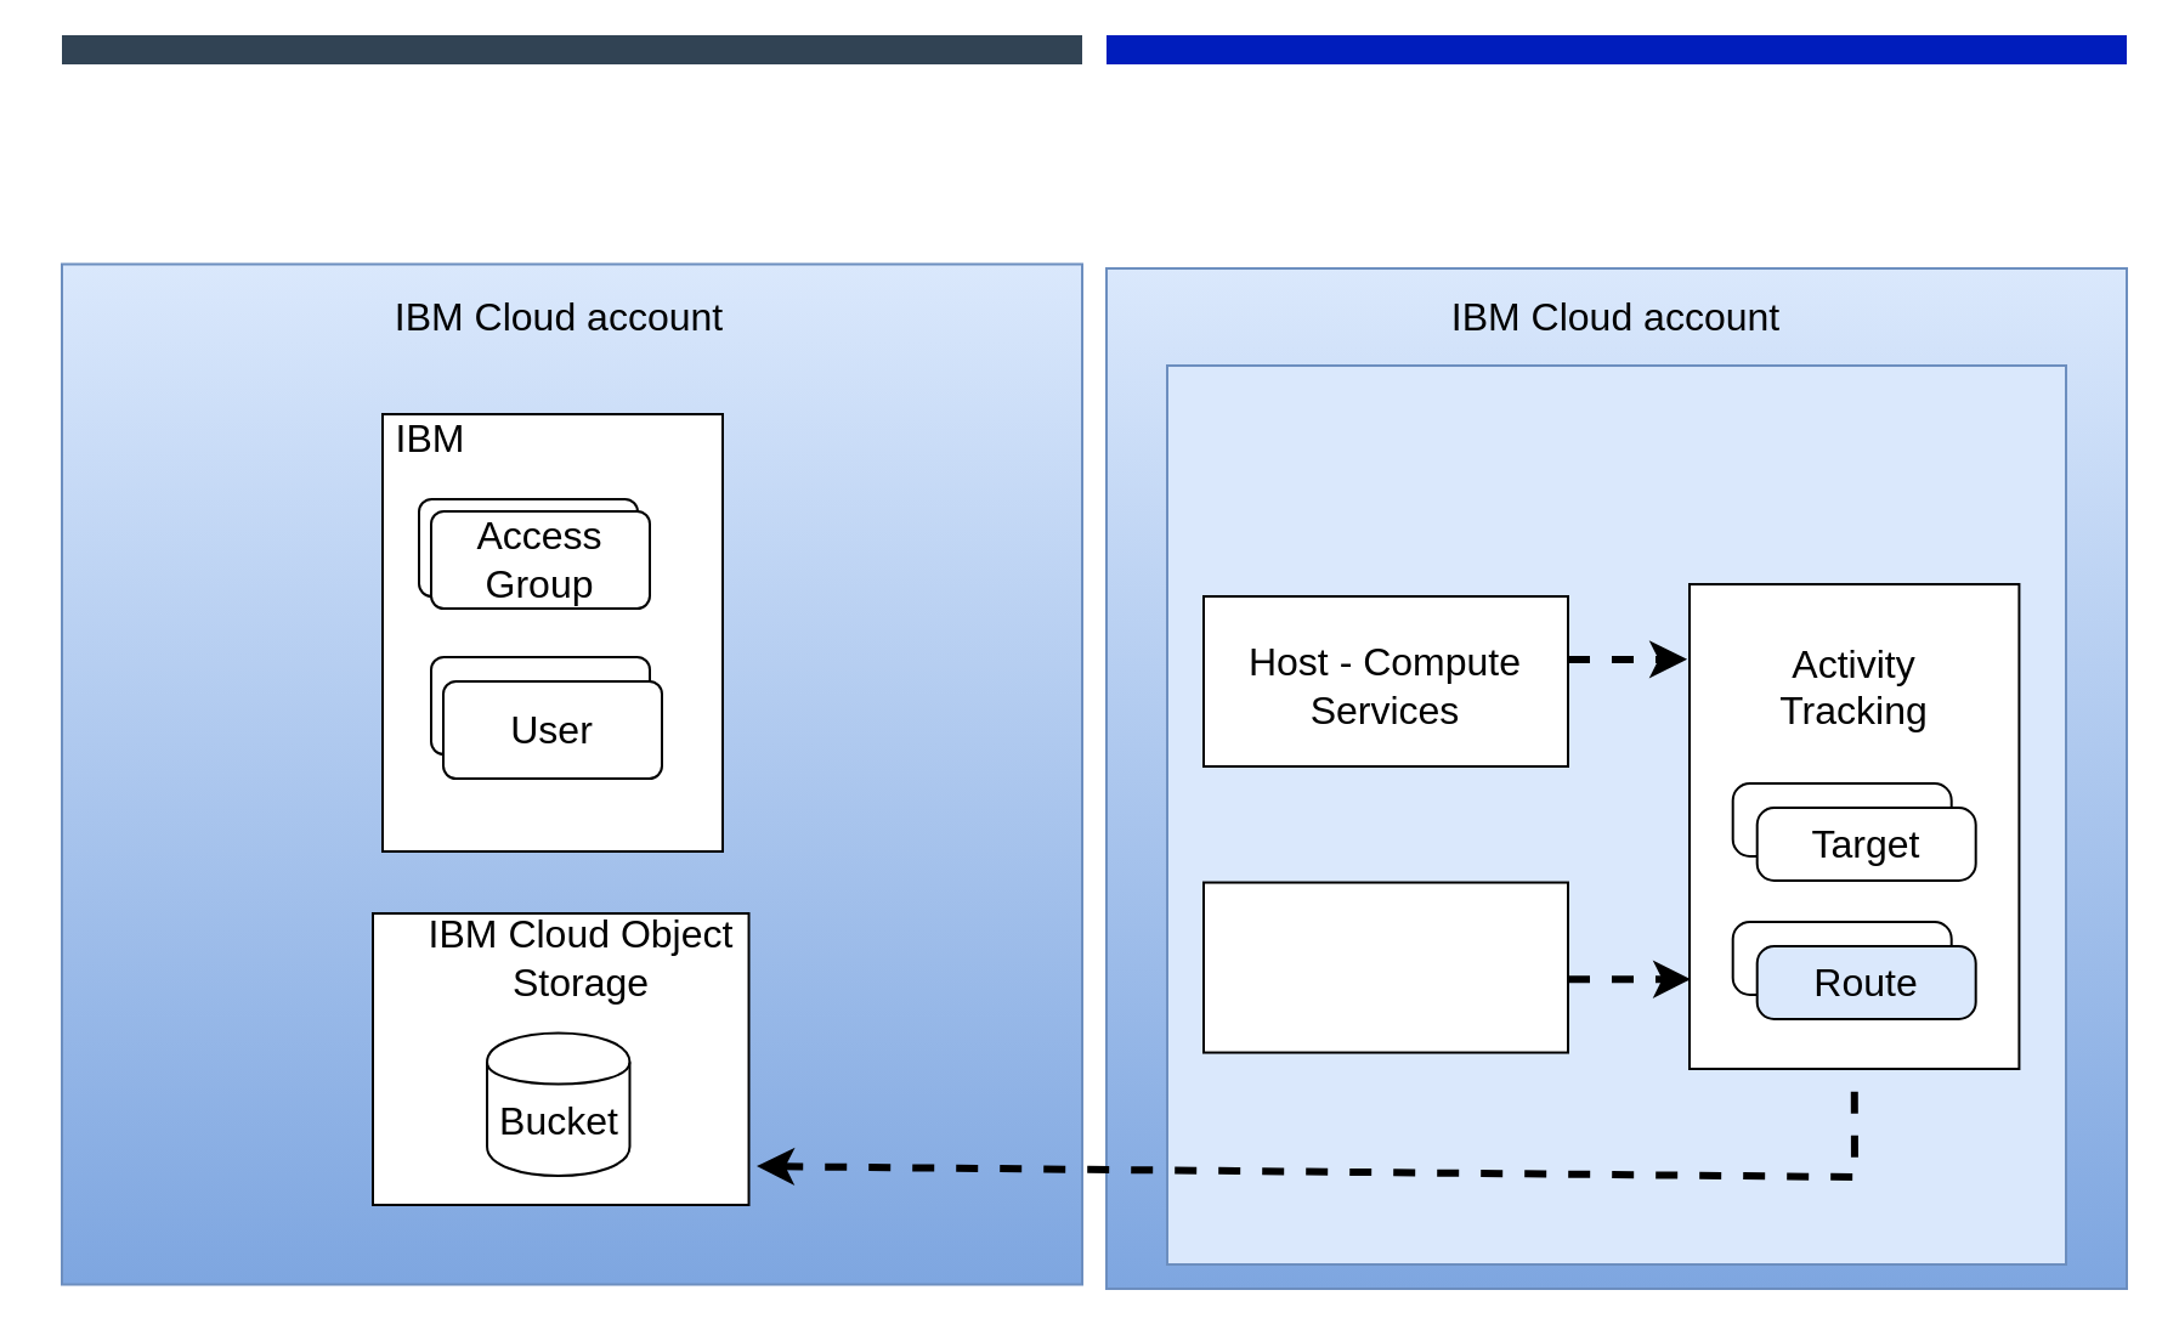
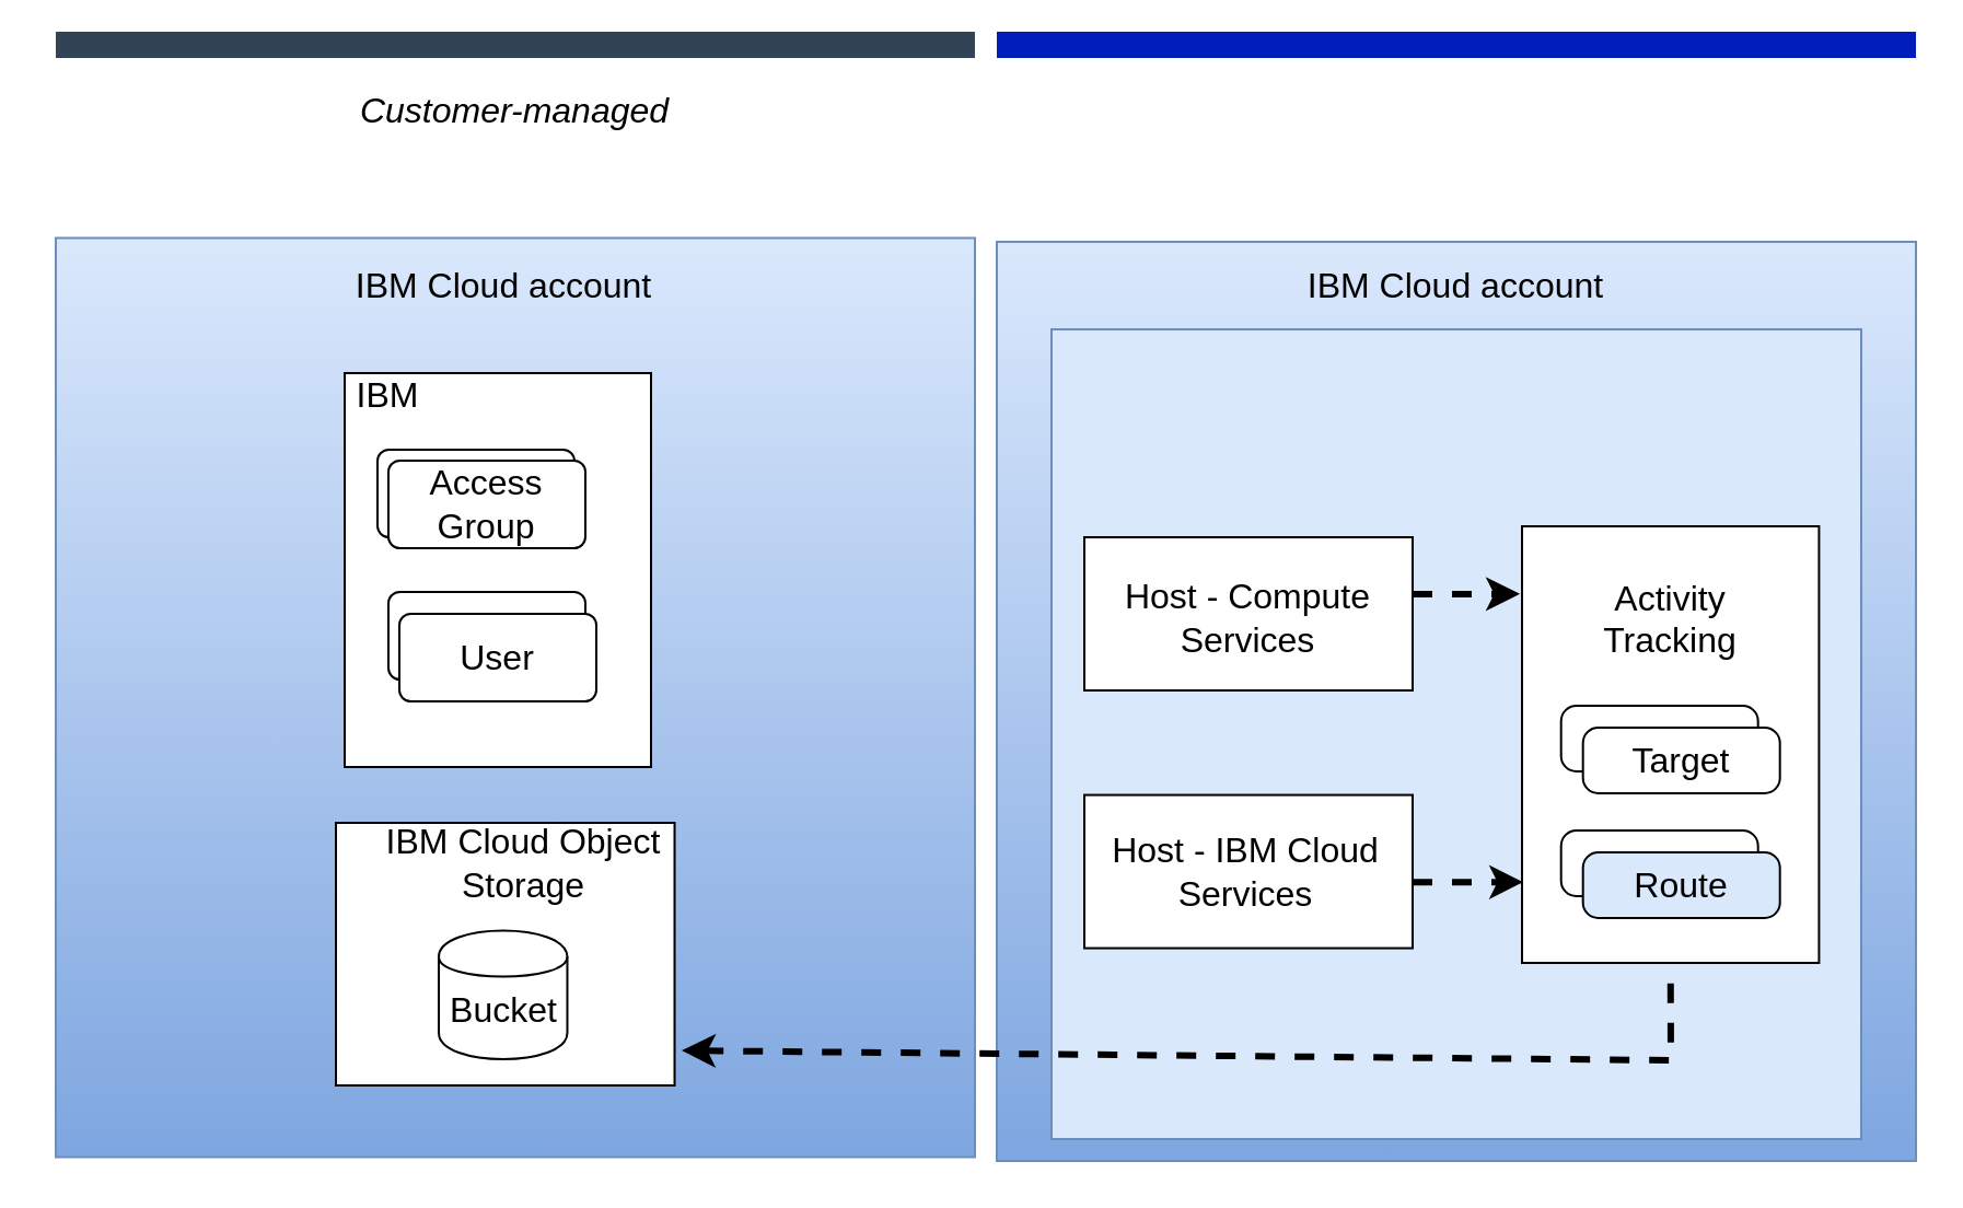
  <mxCell id="0" />
  <mxCell id="1" parent="0" />
  <mxCell id="2" value="" style="whiteSpace=wrap;html=1;aspect=fixed;fontSize=16;fillColor=#dae8fc;strokeColor=#6c8ebf;gradientColor=#7ea6e0;" parent="1" vertex="1"><mxGeometry x="455" y="110" width="420" height="420" as="geometry" /></mxCell>
  <mxCell id="3" value="" style="whiteSpace=wrap;html=1;aspect=fixed;fontSize=16;fillColor=#dae8fc;strokeColor=#6c8ebf;" parent="1" vertex="1"><mxGeometry x="480" y="150" width="370" height="370" as="geometry" /></mxCell>
  <mxCell id="4" value="" style="endArrow=none;html=1;strokeColor=#314354;strokeWidth=12;fillColor=#647687;" parent="1" edge="1"><mxGeometry width="50" height="50" relative="1" as="geometry"><mxPoint x="25" y="20" as="sourcePoint" /><mxPoint x="445" y="20" as="targetPoint" /></mxGeometry></mxCell>
  <mxCell id="5" value="" style="endArrow=none;html=1;strokeColor=#001DBC;strokeWidth=12;fillColor=#0050ef;" parent="1" edge="1"><mxGeometry width="50" height="50" relative="1" as="geometry"><mxPoint x="455" y="20" as="sourcePoint" /><mxPoint x="875" y="20" as="targetPoint" /></mxGeometry></mxCell>
  <mxCell id="6" value="" style="whiteSpace=wrap;html=1;aspect=fixed;fillColor=#dae8fc;strokeColor=#6c8ebf;gradientColor=#7ea6e0;" parent="1" vertex="1"><mxGeometry x="25" y="108.25" width="420" height="420" as="geometry" /></mxCell>
  <mxCell id="7" value="&lt;font style=&quot;font-size: 16px&quot;&gt;IBM Cloud account&lt;/font&gt; " style="text;html=1;strokeColor=none;fillColor=none;align=center;verticalAlign=middle;whiteSpace=wrap;rounded=0;" parent="1" vertex="1"><mxGeometry x="20" y="120" width="420" height="20" as="geometry" /></mxCell>
  <mxCell id="8" value="" style="rounded=0;whiteSpace=wrap;html=1;" parent="1" vertex="1"><mxGeometry x="157" y="170" width="140" height="180" as="geometry" /></mxCell>
  <mxCell id="9" value="&lt;font style=&quot;font-size: 16px&quot;&gt;IBM&lt;/font&gt;" style="text;html=1;strokeColor=none;fillColor=none;align=center;verticalAlign=middle;whiteSpace=wrap;rounded=0;" parent="1" vertex="1"><mxGeometry x="157" y="170" width="40" height="20" as="geometry" /></mxCell>
  <mxCell id="10" value="Access Group" style="rounded=1;whiteSpace=wrap;html=1;arcSize=13;" parent="1" vertex="1"><mxGeometry x="172" y="205" width="90" height="40" as="geometry" /></mxCell>
  <mxCell id="11" value="&lt;font style=&quot;font-size: 16px&quot;&gt;Access Group&lt;/font&gt;" style="rounded=1;whiteSpace=wrap;html=1;arcSize=13;" parent="1" vertex="1"><mxGeometry x="177" y="210" width="90" height="40" as="geometry" /></mxCell>
  <mxCell id="12" value="User" style="rounded=1;whiteSpace=wrap;html=1;arcSize=13;" parent="1" vertex="1"><mxGeometry x="177" y="270" width="90" height="40" as="geometry" /></mxCell>
  <mxCell id="13" value="&lt;font style=&quot;font-size: 16px&quot;&gt;User&lt;/font&gt;" style="rounded=1;whiteSpace=wrap;html=1;arcSize=13;" parent="1" vertex="1"><mxGeometry x="182" y="280" width="90" height="40" as="geometry" /></mxCell>
+ <mxCell id="14" value="Customer-managed" style="text;html=1;strokeColor=none;fillColor=none;align=center;verticalAlign=middle;whiteSpace=wrap;rounded=0;fontSize=16;fontStyle=2" parent="1" vertex="1"><mxGeometry x="25" y="40" width="420" height="20" as="geometry" /></mxCell>
  <mxCell id="15" value="&lt;font style=&quot;font-size: 16px&quot;&gt;IBM Cloud account&lt;/font&gt; " style="text;html=1;strokeColor=none;fillColor=none;align=center;verticalAlign=middle;whiteSpace=wrap;rounded=0;" parent="1" vertex="1"><mxGeometry x="455" y="120" width="420" height="20" as="geometry" /></mxCell>
  <mxCell id="16" value="" style="endArrow=classic;html=1;dashed=1;strokeColor=#000000;strokeWidth=15;fontSize=16;opacity=0;" parent="1" edge="1"><mxGeometry width="50" height="50" relative="1" as="geometry"><mxPoint x="415" y="480" as="sourcePoint" /><mxPoint x="465" y="430" as="targetPoint" /></mxGeometry></mxCell>
  <mxCell id="17" value="" style="endArrow=none;dashed=1;html=1;strokeColor=#000000;strokeWidth=15;fontSize=16;opacity=0;" parent="1" edge="1"><mxGeometry width="50" height="50" relative="1" as="geometry"><mxPoint x="415" y="470" as="sourcePoint" /><mxPoint x="465" y="420" as="targetPoint" /></mxGeometry></mxCell>
  <mxCell id="18" value="" style="rounded=0;whiteSpace=wrap;html=1;" parent="1" vertex="1"><mxGeometry x="153" y="375.5" width="154.76" height="120" as="geometry" /></mxCell>
  <mxCell id="19" value="IBM Cloud Object Storage" style="text;html=1;strokeColor=none;fillColor=none;align=center;verticalAlign=middle;whiteSpace=wrap;rounded=0;fontSize=16;" parent="1" vertex="1"><mxGeometry x="174.38" y="384" width="130" height="20" as="geometry" /></mxCell>
  <mxCell id="20" value="" style="shape=cylinder;whiteSpace=wrap;html=1;boundedLbl=1;backgroundOutline=1;fontSize=16;" parent="1" vertex="1"><mxGeometry x="200.02" y="424.78" width="58.72" height="58.72" as="geometry" /></mxCell>
  <mxCell id="21" value="Bucket" style="text;html=1;strokeColor=none;fillColor=none;align=center;verticalAlign=middle;whiteSpace=wrap;rounded=0;fontSize=16;" parent="1" vertex="1"><mxGeometry x="186.63" y="451" width="85.5" height="20" as="geometry" /></mxCell>
  <mxCell id="22" value="" style="edgeStyle=orthogonalEdgeStyle;rounded=0;orthogonalLoop=1;jettySize=auto;html=1;endArrow=classic;endFill=1;strokeWidth=3;entryX=0.004;entryY=0.815;entryDx=0;entryDy=0;dashed=1;entryPerimeter=0;exitX=1;exitY=0.569;exitDx=0;exitDy=0;exitPerimeter=0;" parent="1" target="25" edge="1" source="35"><mxGeometry relative="1" as="geometry"><mxPoint x="385" y="403" as="sourcePoint" /><mxPoint x="485" y="252.5" as="targetPoint" /><Array as="points" /></mxGeometry></mxCell>
  <mxCell id="23" value="" style="endArrow=none;dashed=1;html=1;strokeWidth=3;exitX=1.021;exitY=0.867;exitDx=0;exitDy=0;entryX=0.5;entryY=1;entryDx=0;entryDy=0;endFill=0;startArrow=classic;startFill=1;rounded=0;exitPerimeter=0;" parent="1" source="18" target="25" edge="1"><mxGeometry width="50" height="50" relative="1" as="geometry"><mxPoint x="435" y="390" as="sourcePoint" /><mxPoint x="485" y="340" as="targetPoint" /><Array as="points"><mxPoint x="355" y="480" /><mxPoint x="763" y="484" /></Array></mxGeometry></mxCell>
  <mxCell id="24" value="" style="group;rounded=0;" vertex="1" connectable="0" parent="1"><mxGeometry x="695" y="240" width="135.71" height="199.5" as="geometry" /></mxCell>
  <mxCell id="25" value="Activity&lt;br&gt;Tracking&lt;br&gt;&lt;br&gt;&lt;br&gt;&lt;br&gt;&lt;br&gt;&lt;br&gt;&lt;br&gt;" style="rounded=0;whiteSpace=wrap;html=1;absoluteArcSize=1;arcSize=14;strokeWidth=1;fontSize=16;" parent="24" vertex="1"><mxGeometry width="135.71" height="199.5" as="geometry" /></mxCell>
  <mxCell id="26" value="" style="group" vertex="1" connectable="0" parent="24"><mxGeometry x="17.85" y="82" width="100" height="40" as="geometry" /></mxCell>
  <mxCell id="27" value="Target" style="rounded=1;whiteSpace=wrap;html=1;absoluteArcSize=1;arcSize=14;strokeWidth=1;fontSize=16;" vertex="1" parent="26"><mxGeometry width="90" height="30" as="geometry" /></mxCell>
  <mxCell id="28" value="Target" style="rounded=1;whiteSpace=wrap;html=1;absoluteArcSize=1;arcSize=14;strokeWidth=1;fontSize=16;" vertex="1" parent="26"><mxGeometry x="10" y="10" width="90" height="30" as="geometry" /></mxCell>
  <mxCell id="29" value="Target" style="rounded=1;whiteSpace=wrap;html=1;absoluteArcSize=1;arcSize=14;strokeWidth=1;fontSize=16;" vertex="1" parent="24"><mxGeometry x="17.85" y="139" width="90" height="30" as="geometry" /></mxCell>
  <mxCell id="30" value="Route" style="rounded=1;whiteSpace=wrap;html=1;absoluteArcSize=1;arcSize=14;strokeWidth=1;fontSize=16;fillColor=#dae8fc;" vertex="1" parent="24"><mxGeometry x="27.85" y="149" width="90" height="30" as="geometry" /></mxCell>
  <mxCell id="31" value="" style="group" vertex="1" connectable="0" parent="1"><mxGeometry x="495" y="245" width="150" height="70" as="geometry" /></mxCell>
  <mxCell id="32" value="" style="rounded=0;whiteSpace=wrap;html=1;fontSize=16;" parent="31" vertex="1"><mxGeometry width="150" height="70" as="geometry" /></mxCell>
  <mxCell id="33" value="Host - Compute&lt;br&gt;Services" style="text;html=1;strokeColor=none;fillColor=none;align=center;verticalAlign=middle;whiteSpace=wrap;rounded=0;fontSize=16;" parent="31" vertex="1"><mxGeometry x="15" y="8.28" width="120" height="57.44" as="geometry" /></mxCell>
  <mxCell id="34" value="" style="group" vertex="1" connectable="0" parent="1"><mxGeometry x="495" y="362.78" width="150" height="70" as="geometry" /></mxCell>
  <mxCell id="35" value="" style="rounded=0;whiteSpace=wrap;html=1;fontSize=16;" parent="34" vertex="1"><mxGeometry width="150" height="70" as="geometry" /></mxCell>
+ <mxCell id="36" value="Host - IBM Cloud&lt;br&gt;Services" style="text;html=1;strokeColor=none;fillColor=none;align=center;verticalAlign=middle;whiteSpace=wrap;rounded=0;fontSize=16;" parent="34" vertex="1"><mxGeometry x="9.26" y="6.28" width="130" height="57.44" as="geometry" /></mxCell>
  <mxCell id="37" value="" style="edgeStyle=orthogonalEdgeStyle;rounded=0;orthogonalLoop=1;jettySize=auto;html=1;endArrow=classic;endFill=1;strokeWidth=3;entryX=-0.007;entryY=0.155;entryDx=0;entryDy=0;dashed=1;entryPerimeter=0;" edge="1" parent="1" target="25"><mxGeometry relative="1" as="geometry"><mxPoint x="645" y="271" as="sourcePoint" /><mxPoint x="705.543" y="412.592" as="targetPoint" /><Array as="points"><mxPoint x="645" y="271" /></Array></mxGeometry></mxCell>
